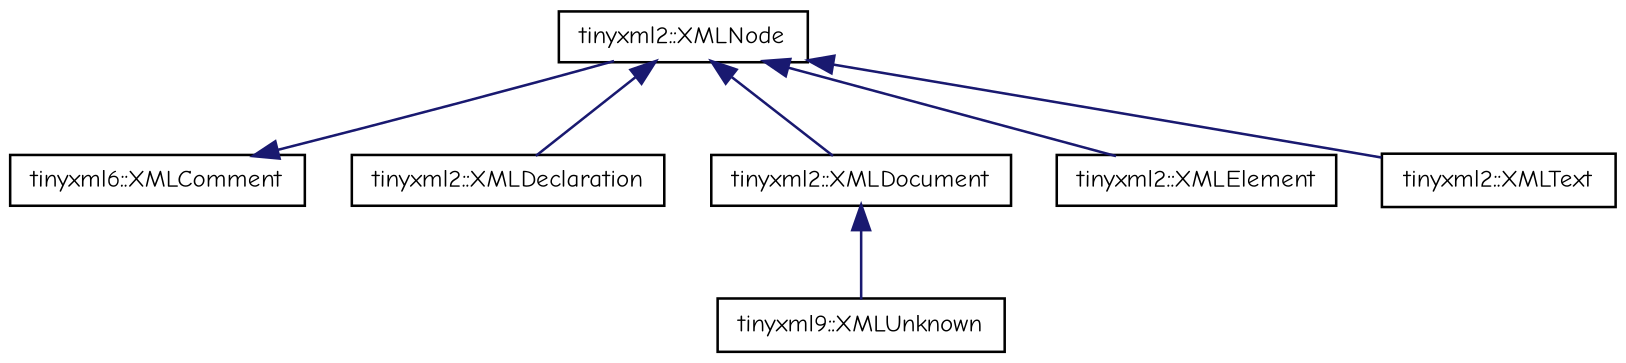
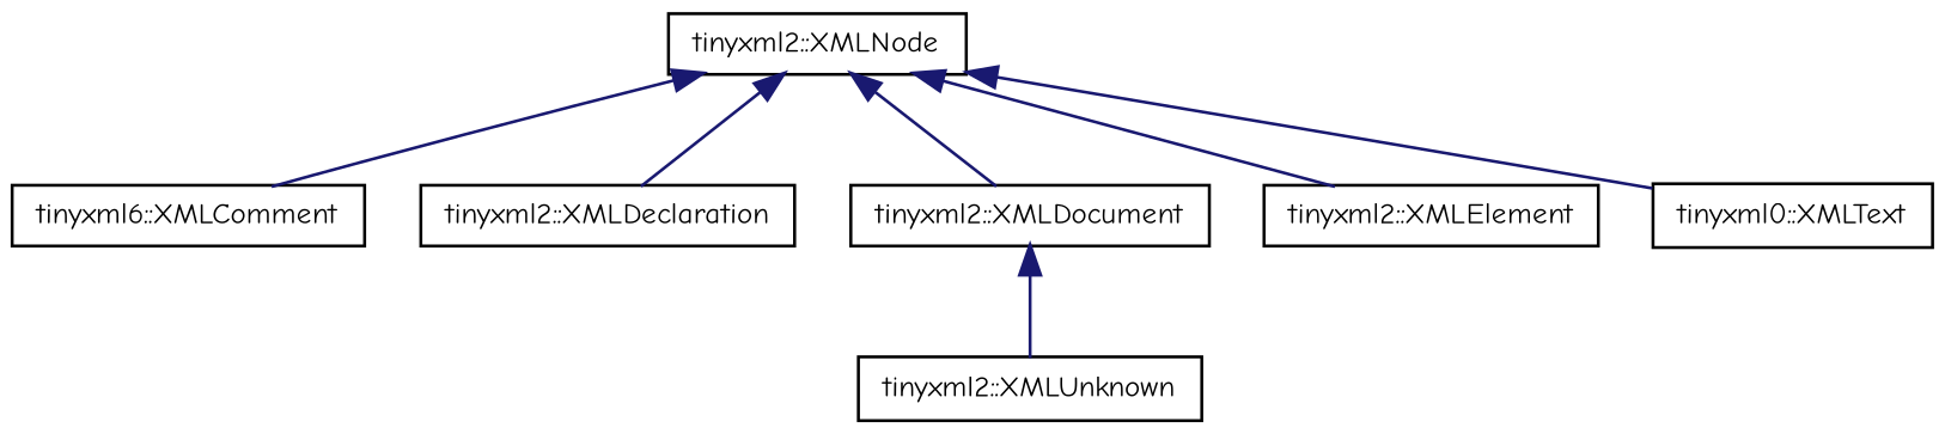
  digraph {
    fontname="Comic Neue"
    rankdir=TB
    node [color=black fillcolor=white fontname="Comic Neue" fontsize=10 shape=record style=filled]
    edge [color=midnightblue dir=back fontname="Comic Neue" fontsize=10 labelfontname=Helvetica labelfontsize=10 style=solid]
    n1 [height=0.2 label="tinyxml2::XMLNode" width=0.4]
    n2 [height=0.2 label="tinyxml6::XMLComment" width=0.4]
    n3 [height=0.2 label="tinyxml2::XMLDeclaration" width=0.4]
    n4 [height=0.2 label="tinyxml2::XMLDocument" width=0.4]
    n5 [height=0.2 label="tinyxml2::XMLElement" width=0.4]
-   n6 [height=0.2 label="tinyxml2::XMLText" width=0.4]
-   n7 [height=0.2 label="tinyxml9::XMLUnknown" width=0.4]
-   n2 -> n1
+   n6 [height=0.2 label="tinyxml0::XMLText" width=0.4]
+   n7 [height=0.2 label="tinyxml2::XMLUnknown" width=0.4]
+   n1 -> n2
    n1 -> n3
    n1 -> n4
    n1 -> n5
    n1 -> n6
    n4 -> n7
  }
